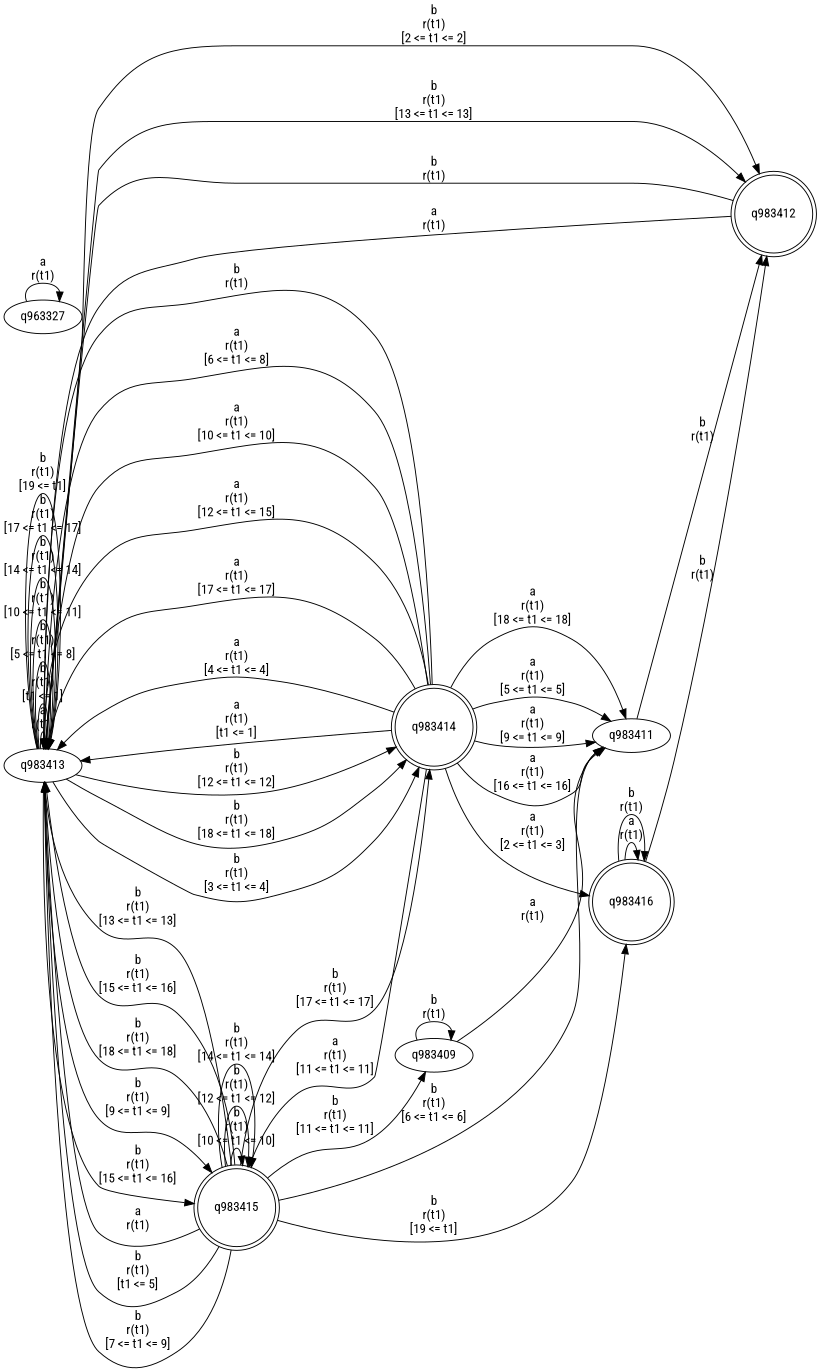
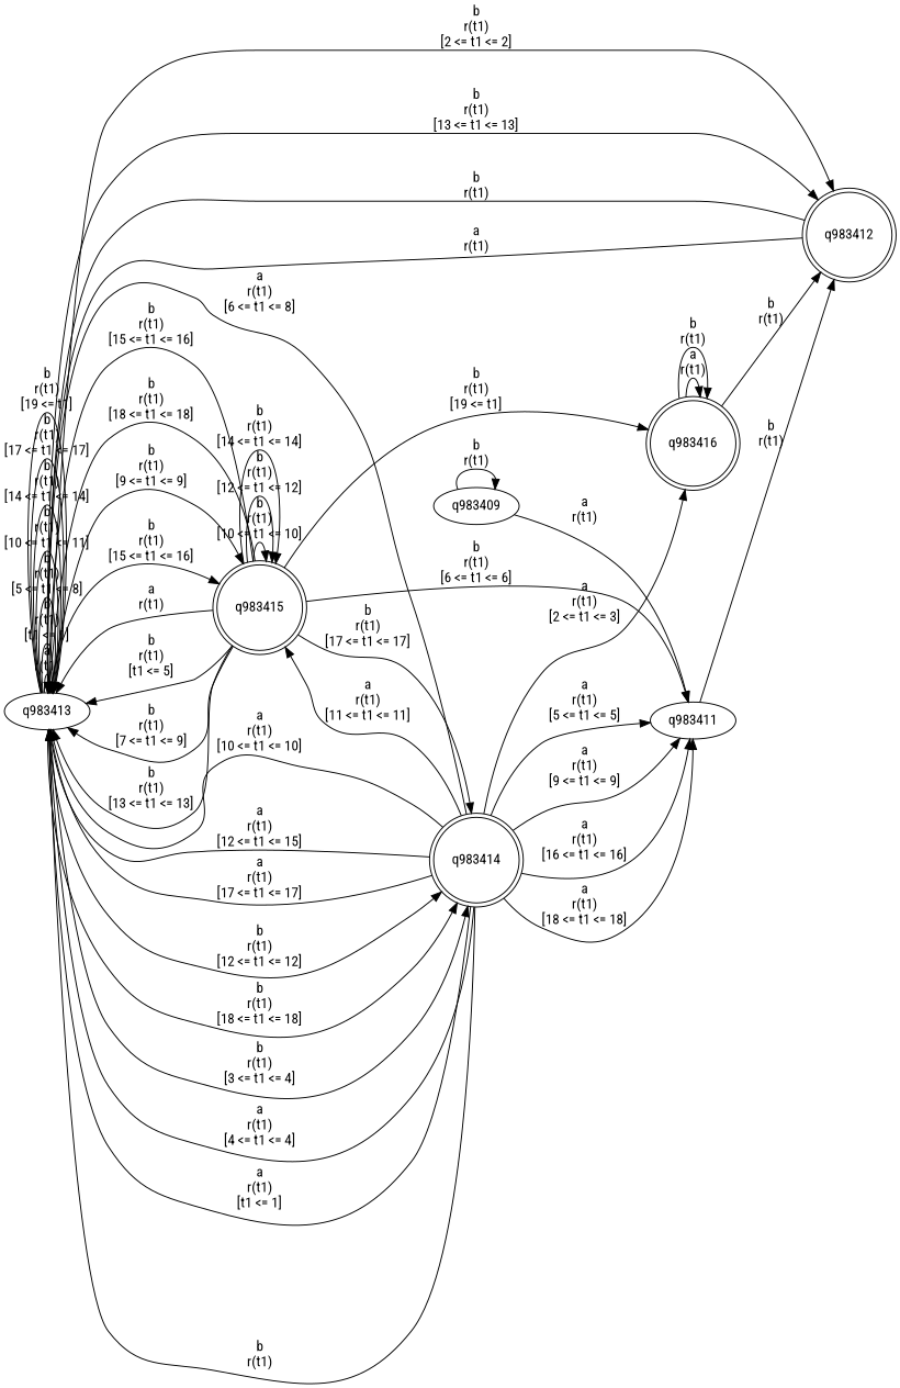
  digraph {
    fontname="Roboto Condensed"
    rankdir=LR
    node [fontname="Roboto Condensed"]
    edge [fontname="Roboto Condensed"]
    n1 [label=q983413]
    n2 [label=q983412 shape=doublecircle]
    n3 [label=q983415 shape=doublecircle]
    n4 [label=q983414 shape=doublecircle]
    n5 [label=q983411]
    n6 [label=q983409]
    n7 [label=q983416 shape=doublecircle]
-   n8 [label=q963327]
    n1 -> n1 [label="a\nr(t1)\n"]
    n1 -> n1 [label="b\nr(t1)\n[t1 <= 1]"]
    n1 -> n1 [label="b\nr(t1)\n[5 <= t1 <= 8]"]
    n1 -> n1 [label="b\nr(t1)\n[10 <= t1 <= 11]"]
    n1 -> n1 [label="b\nr(t1)\n[14 <= t1 <= 14]"]
    n1 -> n1 [label="b\nr(t1)\n[17 <= t1 <= 17]"]
    n1 -> n1 [label="b\nr(t1)\n[19 <= t1]"]
    n1 -> n2 [label="b\nr(t1)\n[2 <= t1 <= 2]"]
    n1 -> n2 [label="b\nr(t1)\n[13 <= t1 <= 13]"]
    n1 -> n3 [label="b\nr(t1)\n[9 <= t1 <= 9]"]
    n1 -> n3 [label="b\nr(t1)\n[15 <= t1 <= 16]"]
    n1 -> n4 [label="b\nr(t1)\n[12 <= t1 <= 12]"]
    n1 -> n4 [label="b\nr(t1)\n[18 <= t1 <= 18]"]
    n1 -> n4 [label="b\nr(t1)\n[3 <= t1 <= 4]"]
    n2 -> n1 [label="b\nr(t1)\n"]
    n2 -> n1 [label="a\nr(t1)\n"]
    n3 -> n1 [label="a\nr(t1)\n"]
    n3 -> n1 [label="b\nr(t1)\n[t1 <= 5]"]
    n3 -> n1 [label="b\nr(t1)\n[7 <= t1 <= 9]"]
    n3 -> n1 [label="b\nr(t1)\n[13 <= t1 <= 13]"]
    n3 -> n1 [label="b\nr(t1)\n[15 <= t1 <= 16]"]
    n3 -> n1 [label="b\nr(t1)\n[18 <= t1 <= 18]"]
    n3 -> n3 [label="b\nr(t1)\n[10 <= t1 <= 10]"]
    n3 -> n3 [label="b\nr(t1)\n[12 <= t1 <= 12]"]
    n3 -> n3 [label="b\nr(t1)\n[14 <= t1 <= 14]"]
    n3 -> n4 [label="b\nr(t1)\n[17 <= t1 <= 17]"]
    n3 -> n5 [label="b\nr(t1)\n[6 <= t1 <= 6]"]
-   n3 -> n6 [label="b\nr(t1)\n[11 <= t1 <= 11]"]
    n3 -> n7 [label="b\nr(t1)\n[19 <= t1]"]
    n4 -> n1 [label="b\nr(t1)\n"]
    n4 -> n1 [label="a\nr(t1)\n[6 <= t1 <= 8]"]
    n4 -> n1 [label="a\nr(t1)\n[10 <= t1 <= 10]"]
    n4 -> n1 [label="a\nr(t1)\n[12 <= t1 <= 15]"]
    n4 -> n1 [label="a\nr(t1)\n[17 <= t1 <= 17]"]
    n4 -> n1 [label="a\nr(t1)\n[4 <= t1 <= 4]"]
    n4 -> n1 [label="a\nr(t1)\n[t1 <= 1]"]
    n4 -> n3 [label="a\nr(t1)\n[11 <= t1 <= 11]"]
    n4 -> n5 [label="a\nr(t1)\n[9 <= t1 <= 9]"]
    n4 -> n5 [label="a\nr(t1)\n[16 <= t1 <= 16]"]
    n4 -> n5 [label="a\nr(t1)\n[18 <= t1 <= 18]"]
    n4 -> n5 [label="a\nr(t1)\n[5 <= t1 <= 5]"]
    n4 -> n7 [label="a\nr(t1)\n[2 <= t1 <= 3]"]
    n5 -> n2 [label="b\nr(t1)\n"]
    n6 -> n5 [label="a\nr(t1)\n"]
    n6 -> n6 [label="b\nr(t1)\n"]
    n7 -> n2 [label="b\nr(t1)\n"]
    n7 -> n7 [label="a\nr(t1)\n"]
    n7 -> n7 [label="b\nr(t1)\n"]
-   n8 -> n8 [label="a\nr(t1)\n"]
  }
